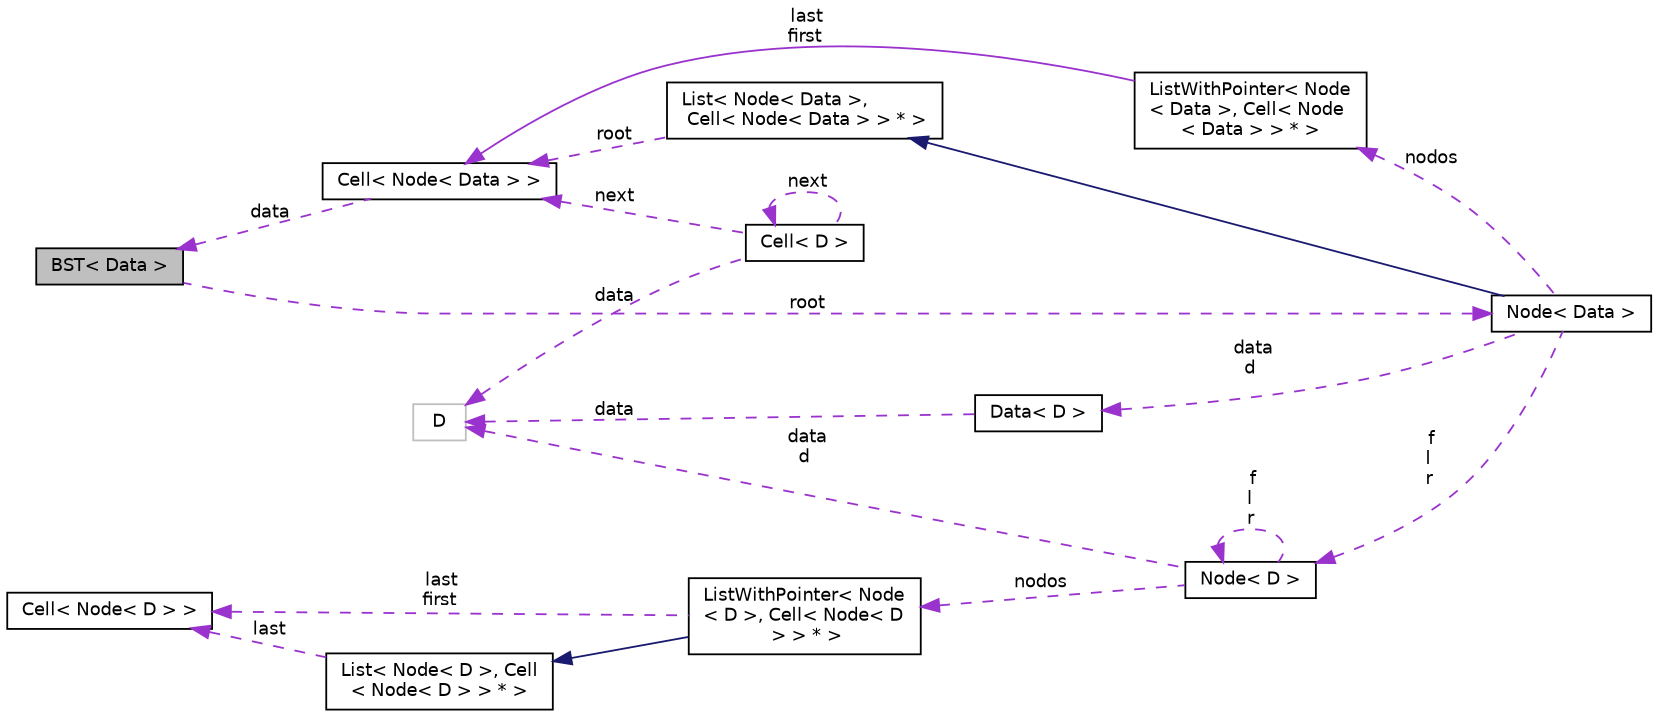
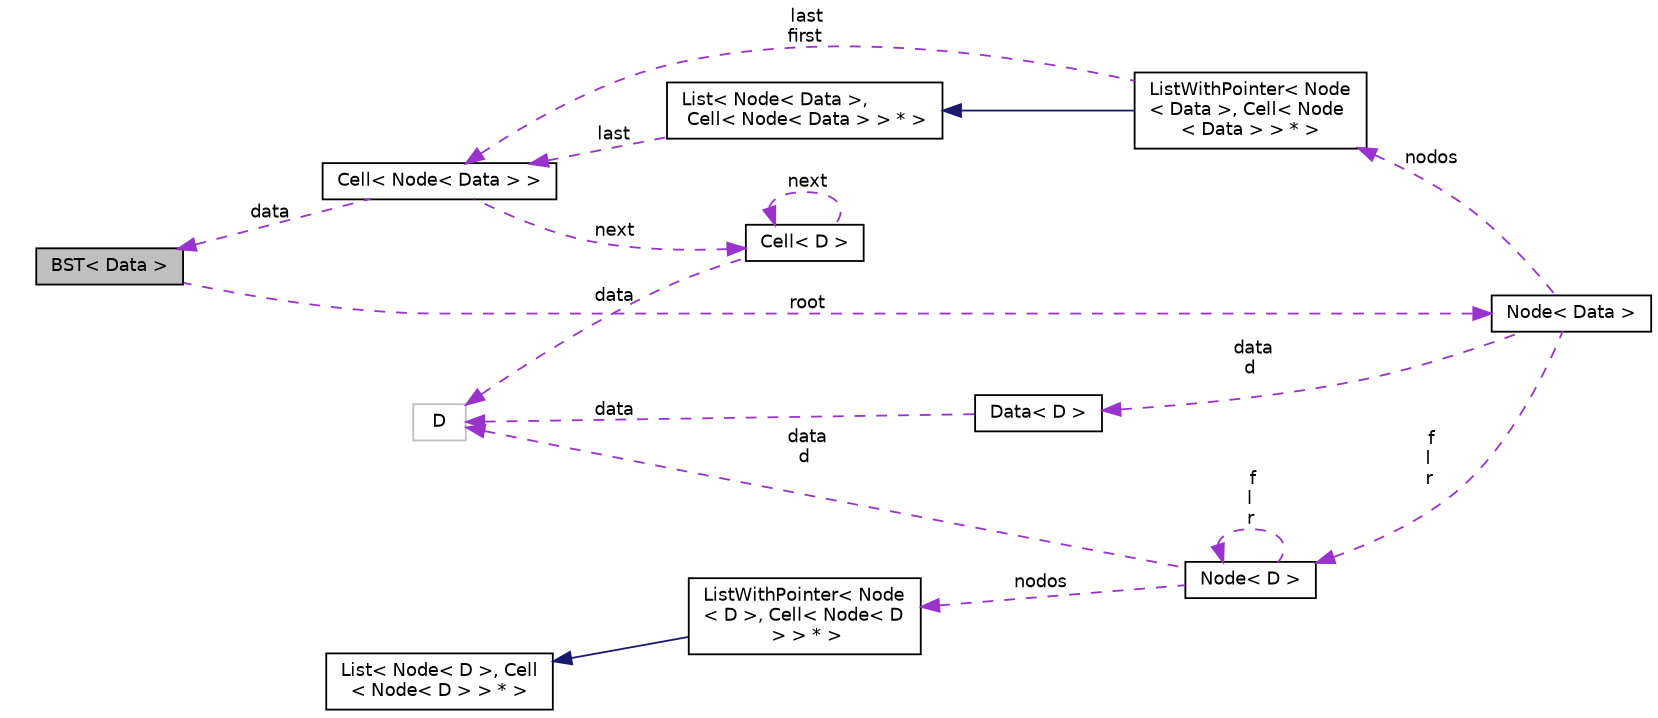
  digraph {
    rankdir=LR
    node [color=black fillcolor=white fontname=Helvetica fontsize=10 shape=record style=filled]
    edge [color=darkorchid3 dir=back fontname=Helvetica fontsize=10 labelfontname=Helvetica labelfontsize=10 style=dashed]
    n1 [fillcolor=grey75 fontcolor=black height=0.2 label="BST\< Data \>" width=0.4]
    n2 [height=0.2 label="Cell\< Node\< Data \> \>" width=0.4]
    n3 [height=0.2 label="Node\< Data \>" width=0.4]
    n4 [height=0.2 label="ListWithPointer\< Node\l\< Data \>, Cell\< Node\l\< Data \> \> * \>" width=0.4]
    n5 [height=0.2 label="List\< Node\< Data \>,\l Cell\< Node\< Data \> \> * \>" width=0.4]
    n6 [height=0.2 label="Node\< D \>" width=0.4]
    n7 [color=grey75 height=0.2 label=D width=0.4]
    n8 [height=0.2 label="Cell\< D \>" width=0.4]
    n9 [height=0.2 label="Data\< D \>" width=0.4]
    n10 [height=0.2 label="ListWithPointer\< Node\l\< D \>, Cell\< Node\< D\l \> \> * \>" width=0.4]
    n11 [height=0.2 label="List\< Node\< D \>, Cell\l\< Node\< D \> \> * \>" width=0.4]
-   n12 [height=0.2 label="Cell\< Node\< D \> \>" width=0.4]
    n1 -> n2 [label=" data"]
-   n2 -> n4 [label=" last\nfirst" style=solid]
-   n2 -> n5 [label=" root"]
+   n2 -> n4 [label=" last\nfirst"]
+   n2 -> n5 [label=" last"]
    n3 -> n1 [label=" root"]
    n4 -> n3 [label=" nodos"]
-   n5 -> n3 [color=midnightblue style=solid]
+   n5 -> n4 [color=midnightblue style=solid]
    n6 -> n3 [label=" f\nl\nr"]
    n6 -> n6 [label=" f\nl\nr"]
    n7 -> n6 [label=" data\nd"]
    n7 -> n8 [label=" data"]
    n7 -> n9 [label=" data"]
-   n2 -> n8 [label=" next"]
+   n8 -> n2 [label=" next"]
    n8 -> n8 [label=" next"]
    n9 -> n3 [label=" data\nd"]
    n10 -> n6 [label=" nodos"]
    n11 -> n10 [color=midnightblue style=solid]
-   n12 -> n10 [label=" last\nfirst"]
-   n12 -> n11 [label=" last"]
  }
